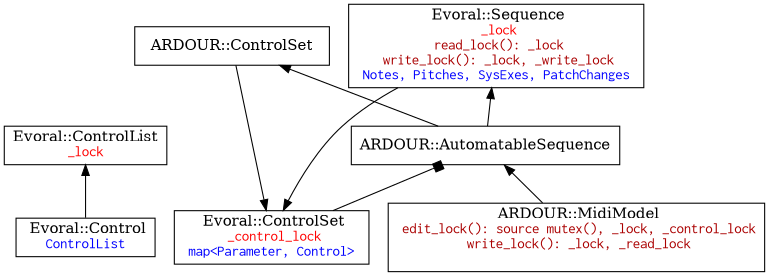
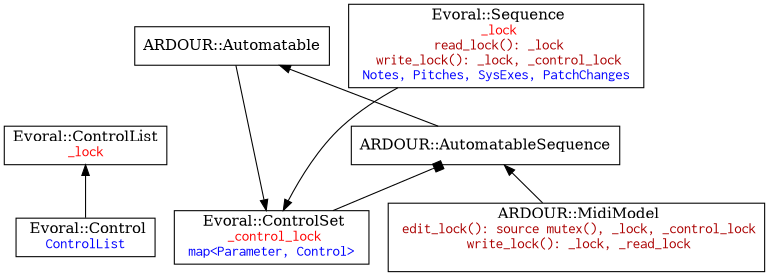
  digraph {
    rank=same
    rankdir=BT
    node [arrowhead=normal arrowtail=normal shape=box]
    n1 [label=< Evoral::Control<br/> <font face="inconsolata" color="#0000ff">ControlList</font> >]
    n2 [label=<Evoral::ControlList<br/><font face="inconsolata" color="#ff0000">_lock</font>>]
    n3 [label=< Evoral::ControlSet<br/> <font face="inconsolata" color="#ff0000">_control_lock</font><br/> <font face="inconsolata" color="#0000ff">map&lt;Parameter, Control&gt;</font> >]
    "ARDOUR::AutomatableSequence"
-   n5 [label=< Evoral::Sequence<br/> <font face="inconsolata" color="#ff0000">_lock</font><br/> <font face="inconsolata" color="#aa0000">read_lock(): _lock</font><br/> <font face="inconsolata" color="#aa000">write_lock(): _lock, _write_lock</font><br/> <font face="inconsolata" color="#0000ff">Notes, Pitches, SysExes, PatchChanges</font> >]
+   n5 [label=< Evoral::Sequence<br/> <font face="inconsolata" color="#ff0000">_lock</font><br/> <font face="inconsolata" color="#aa0000">read_lock(): _lock</font><br/> <font face="inconsolata" color="#aa000">write_lock(): _lock, _control_lock</font><br/> <font face="inconsolata" color="#0000ff">Notes, Pitches, SysExes, PatchChanges</font> >]
    n6 [label=< ARDOUR::MidiModel<br/> <font face="inconsolata" color="#aa0000">edit_lock(): source mutex(), _lock, _control_lock</font><br/> <font face="inconsolata" color="#aa0000">write_lock(): _lock, _read_lock</font><br/> >]
-   "ARDOUR::Automatable" [label="ARDOUR::ControlSet"]
+   "ARDOUR::Automatable"
    n1 -> n2 [arrowhead=normal]
    n3 -> "ARDOUR::AutomatableSequence" [arrowhead=box]
-   "ARDOUR::AutomatableSequence" -> n5
    "ARDOUR::AutomatableSequence" -> "ARDOUR::Automatable"
    n5 -> n3
    n6 -> "ARDOUR::AutomatableSequence"
    "ARDOUR::Automatable" -> n3
  }
